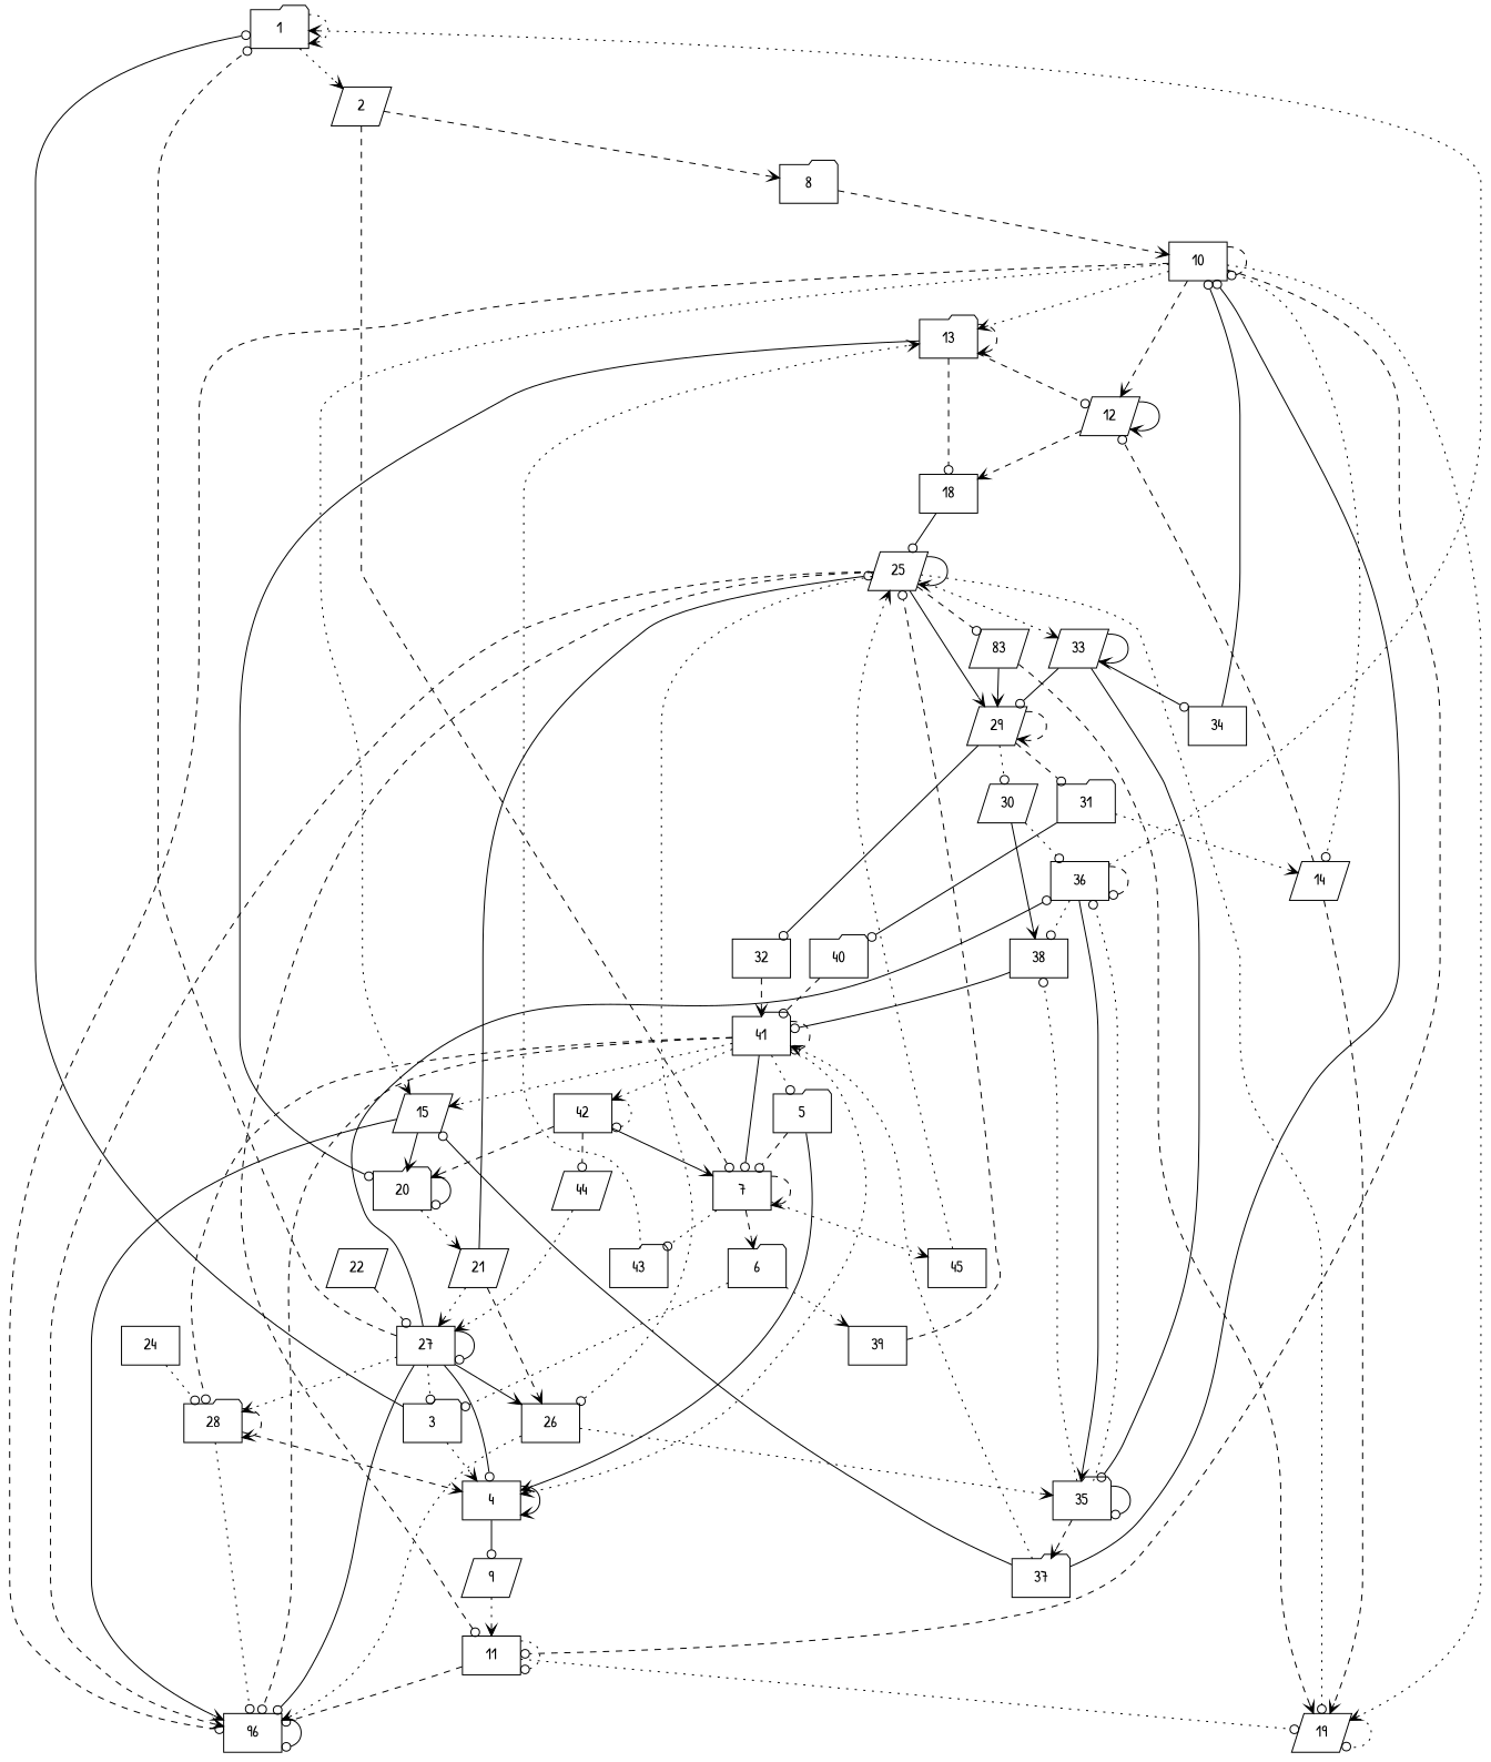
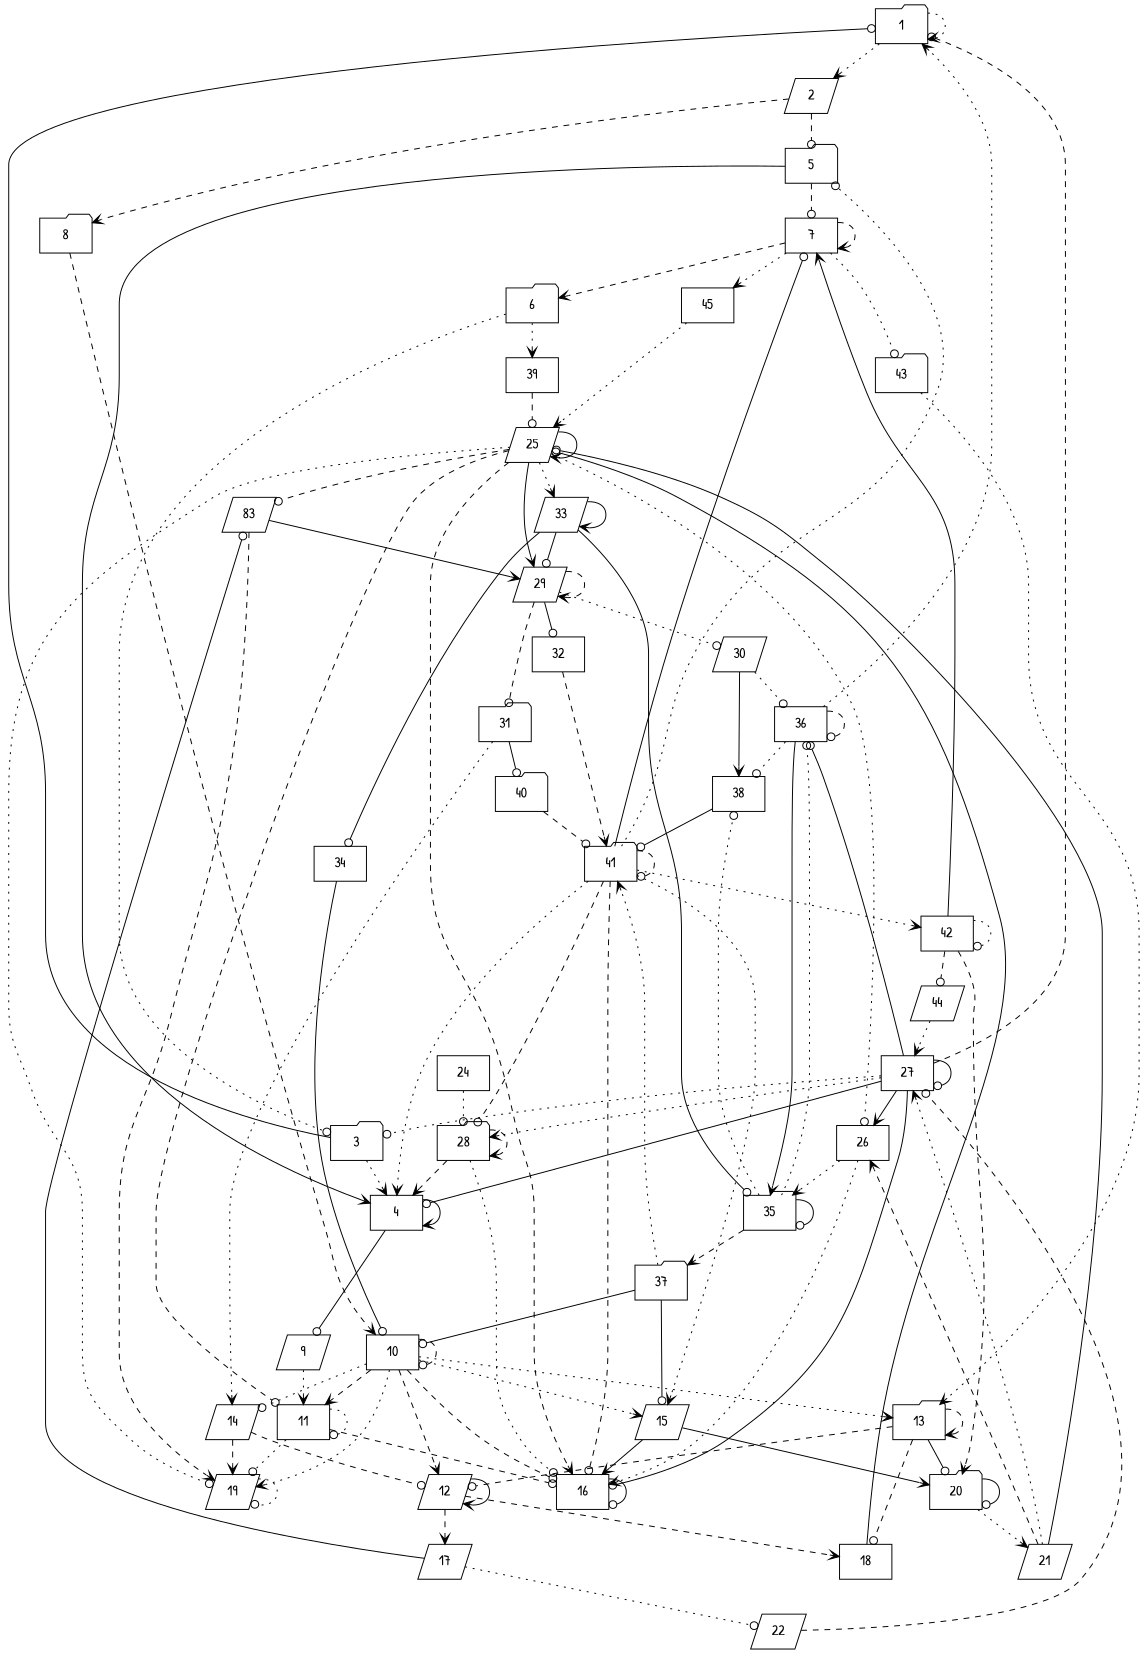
  digraph {
    fontname="Patrick Hand"
    node [fontname="Patrick Hand" shape=box]
    edge [arrowhead=odot fontname="Patrick Hand" style=dotted]
    1 [shape=folder]
    2 [shape=parallelogram]
    5 [shape=folder]
    8 [shape=folder]
    4
    7
    10
    3 [shape=folder]
    9 [shape=parallelogram]
    11
    6 [shape=folder]
    43 [shape=folder]
    45
    39
    25 [shape=parallelogram]
    13 [shape=folder]
    12 [shape=parallelogram]
    14 [shape=parallelogram]
    15 [shape=parallelogram]
-   16 [label=96]
+   16
    19 [shape=parallelogram]
+   17 [shape=parallelogram]
    18
    20 [shape=folder]
    22 [shape=parallelogram]
    n26 [label=83 shape=parallelogram]
    21 [shape=parallelogram]
    27
    29 [shape=parallelogram]
    26
    33 [shape=parallelogram]
    35 [shape=folder]
    28 [shape=folder]
    36
    30 [shape=parallelogram]
    31 [shape=folder]
    32
    24
    34
    38
    37 [shape=folder]
    40 [shape=folder]
    41 [shape=folder]
    42
    44 [shape=parallelogram]
    1 -> 1 [arrowhead=vee]
    1 -> 2 [arrowhead=vee]
-   2 -> 7 [style=dashed]
+   2 -> 5 [style=dashed]
    2 -> 8 [arrowhead=vee style=dashed]
    5 -> 4 [arrowhead=vee style=solid]
    5 -> 7 [style=dashed]
    8 -> 10 [arrowhead=vee style=dashed]
    4 -> 4 [arrowhead=vee style=solid]
    4 -> 9 [style=solid]
    7 -> 7 [arrowhead=vee style=dashed]
    7 -> 6 [arrowhead=vee style=dashed]
    7 -> 43
    7 -> 45 [arrowhead=vee]
    10 -> 10 [style=dashed]
-   10 -> 11 [style=dashed]
+   10 -> 11 [arrowhead=vee style=dashed]
    10 -> 13 [arrowhead=vee]
    10 -> 12 [arrowhead=vee style=dashed]
    10 -> 14
    10 -> 15 [arrowhead=vee]
    10 -> 16 [style=dashed]
    10 -> 19 [arrowhead=vee]
    3 -> 1 [style=solid]
    3 -> 4 [arrowhead=vee]
    9 -> 11 [arrowhead=vee]
    11 -> 11
    11 -> 16 [style=dashed]
    11 -> 19
    6 -> 3
    6 -> 39 [arrowhead=vee]
    43 -> 13 [arrowhead=vee]
    45 -> 25 [arrowhead=vee]
    39 -> 25 [style=dashed]
    25 -> 11 [style=dashed]
    25 -> 25 [arrowhead=vee style=solid]
    25 -> 16 [arrowhead=vee style=dashed]
    25 -> 19
    25 -> n26 [style=dashed]
    25 -> 29 [arrowhead=vee style=solid]
    25 -> 26
    25 -> 33 [arrowhead=vee]
    13 -> 13 [arrowhead=vee style=dashed]
    13 -> 12 [style=dashed]
    13 -> 18 [style=dashed]
    13 -> 20 [style=solid]
    12 -> 12 [arrowhead=vee style=solid]
+   12 -> 17 [arrowhead=vee style=dashed]
    12 -> 18 [arrowhead=vee style=dashed]
    14 -> 12 [style=dashed]
    14 -> 19 [arrowhead=vee style=dashed]
    15 -> 16 [arrowhead=vee style=solid]
    15 -> 20 [arrowhead=vee style=solid]
    16 -> 16 [style=solid]
    19 -> 19
+   17 -> 22
+   17 -> n26 [style=solid]
    18 -> 25 [style=solid]
    20 -> 20 [style=solid]
    20 -> 21 [arrowhead=vee]
    22 -> 27 [style=dashed]
    n26 -> 19 [arrowhead=vee style=dashed]
    n26 -> 29 [arrowhead=vee style=solid]
    21 -> 25 [style=solid]
    21 -> 27 [arrowhead=vee]
    21 -> 26 [arrowhead=vee style=dashed]
    27 -> 1 [style=dashed]
    27 -> 4 [style=solid]
    27 -> 3
    27 -> 16 [style=solid]
    27 -> 27 [style=solid]
    27 -> 26 [arrowhead=vee style=solid]
    27 -> 28 [arrowhead=vee]
    27 -> 36 [style=solid]
    29 -> 29 [arrowhead=vee style=dashed]
    29 -> 30
    29 -> 31 [style=dashed]
    29 -> 32 [style=solid]
    26 -> 16 [arrowhead=vee]
    26 -> 35 [arrowhead=vee]
    33 -> 29 [style=solid]
    33 -> 33 [arrowhead=vee style=solid]
    33 -> 35 [style=solid]
    33 -> 34 [style=solid]
    35 -> 35 [style=solid]
    35 -> 36
    35 -> 38
    35 -> 37 [arrowhead=vee style=dashed]
    28 -> 4 [arrowhead=vee style=dashed]
    28 -> 16
    28 -> 28 [arrowhead=vee style=dashed]
    36 -> 1 [arrowhead=vee]
    36 -> 35 [arrowhead=vee style=solid]
    36 -> 36 [style=dashed]
    36 -> 38
    30 -> 36
    30 -> 38 [arrowhead=vee style=solid]
    31 -> 14 [arrowhead=vee]
    31 -> 40 [style=solid]
    32 -> 41 [arrowhead=vee style=dashed]
    24 -> 28
    34 -> 10 [style=solid]
    38 -> 41 [style=solid]
    37 -> 10 [style=solid]
    37 -> 15 [style=solid]
    37 -> 41 [arrowhead=vee]
    40 -> 41 [style=dashed]
    41 -> 5
    41 -> 4 [arrowhead=vee]
    41 -> 7 [style=solid]
    41 -> 15 [arrowhead=vee]
    41 -> 16 [style=dashed]
    41 -> 28 [style=dashed]
    41 -> 41 [style=dashed]
    41 -> 42 [arrowhead=vee]
    42 -> 7 [arrowhead=vee style=solid]
    42 -> 20 [arrowhead=vee style=dashed]
    42 -> 42
    42 -> 44 [style=dashed]
    44 -> 27 [arrowhead=vee]
  }
